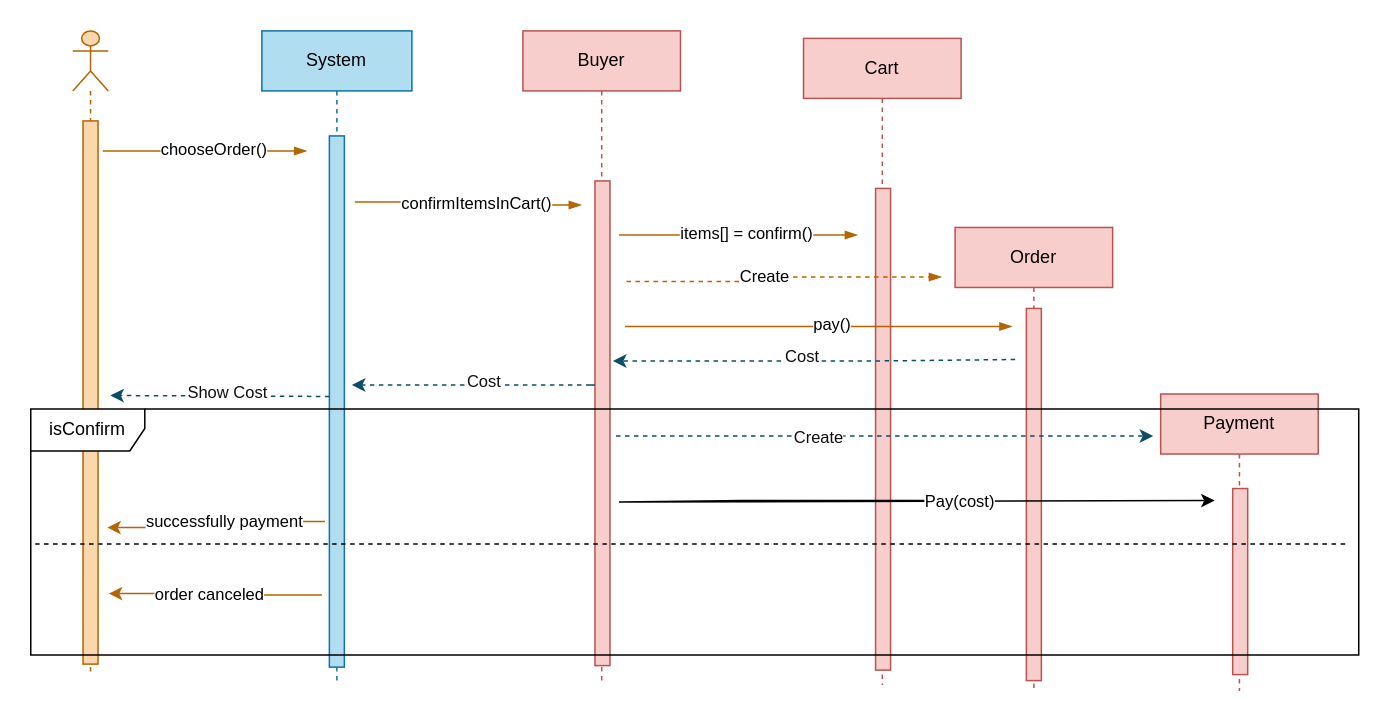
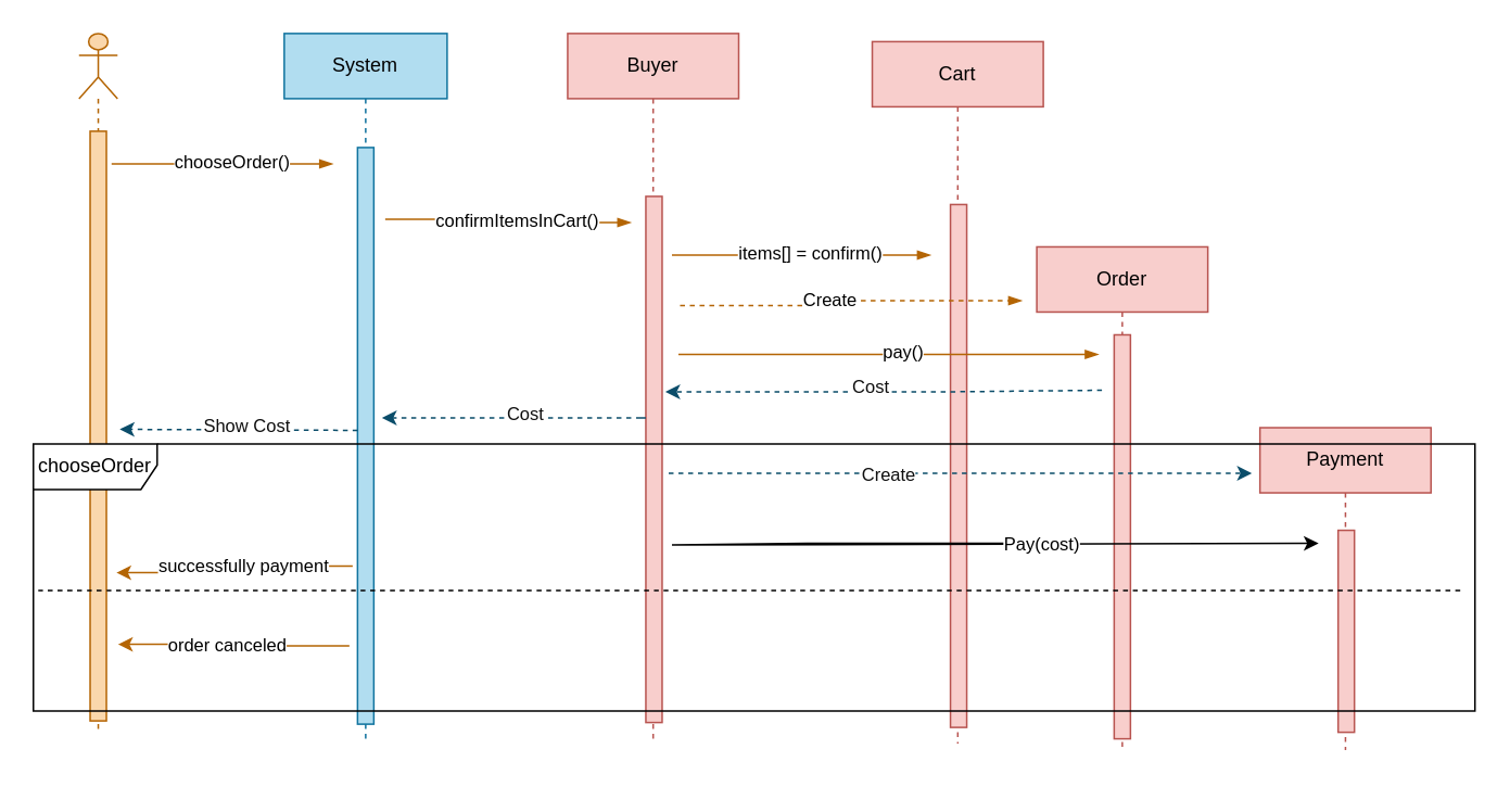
  <mxCell id="0" />
  <mxCell id="1" parent="0" />
  <mxCell id="2" value="" style="group" parent="1" vertex="1" connectable="0"><mxGeometry x="20" y="20" width="885" height="441" as="geometry" /></mxCell>
  <mxCell id="3" value="" style="shape=umlLifeline;perimeter=lifelinePerimeter;whiteSpace=wrap;html=1;container=1;dropTarget=0;collapsible=0;recursiveResize=0;outlineConnect=0;portConstraint=eastwest;newEdgeStyle={&quot;edgeStyle&quot;:&quot;elbowEdgeStyle&quot;,&quot;elbow&quot;:&quot;vertical&quot;,&quot;curved&quot;:0,&quot;rounded&quot;:0};participant=umlActor;fillColor=#fad7ac;strokeColor=#b46504;" parent="2" vertex="1"><mxGeometry x="28" width="23.67" height="430" as="geometry" /></mxCell>
  <mxCell id="4" value="" style="html=1;points=[];perimeter=orthogonalPerimeter;outlineConnect=0;targetShapes=umlLifeline;portConstraint=eastwest;newEdgeStyle={&quot;edgeStyle&quot;:&quot;elbowEdgeStyle&quot;,&quot;elbow&quot;:&quot;vertical&quot;,&quot;curved&quot;:0,&quot;rounded&quot;:0};fillColor=#fad7ac;strokeColor=#b46504;" parent="3" vertex="1"><mxGeometry x="6.83" y="60" width="10" height="362" as="geometry" /></mxCell>
  <mxCell id="5" value="System" style="shape=umlLifeline;perimeter=lifelinePerimeter;whiteSpace=wrap;html=1;container=1;dropTarget=0;collapsible=0;recursiveResize=0;outlineConnect=0;portConstraint=eastwest;newEdgeStyle={&quot;edgeStyle&quot;:&quot;elbowEdgeStyle&quot;,&quot;elbow&quot;:&quot;vertical&quot;,&quot;curved&quot;:0,&quot;rounded&quot;:0};fillColor=#b1ddf0;strokeColor=#10739e;" parent="2" vertex="1"><mxGeometry x="154" width="100" height="434" as="geometry" /></mxCell>
  <mxCell id="6" value="" style="html=1;points=[];perimeter=orthogonalPerimeter;outlineConnect=0;targetShapes=umlLifeline;portConstraint=eastwest;newEdgeStyle={&quot;edgeStyle&quot;:&quot;elbowEdgeStyle&quot;,&quot;elbow&quot;:&quot;vertical&quot;,&quot;curved&quot;:0,&quot;rounded&quot;:0};fillColor=#b1ddf0;strokeColor=#10739e;" parent="5" vertex="1"><mxGeometry x="45" y="70" width="10" height="354" as="geometry" /></mxCell>
  <mxCell id="7" value="Buyer" style="shape=umlLifeline;perimeter=lifelinePerimeter;whiteSpace=wrap;html=1;container=1;dropTarget=0;collapsible=0;recursiveResize=0;outlineConnect=0;portConstraint=eastwest;newEdgeStyle={&quot;edgeStyle&quot;:&quot;elbowEdgeStyle&quot;,&quot;elbow&quot;:&quot;vertical&quot;,&quot;curved&quot;:0,&quot;rounded&quot;:0};fillColor=#f8cecc;strokeColor=#b85450;movable=1;resizable=1;rotatable=1;deletable=1;editable=1;locked=0;connectable=1;" parent="2" vertex="1"><mxGeometry x="328" width="105" height="434" as="geometry" /></mxCell>
  <mxCell id="8" value="" style="html=1;points=[];perimeter=orthogonalPerimeter;outlineConnect=0;targetShapes=umlLifeline;portConstraint=eastwest;newEdgeStyle={&quot;edgeStyle&quot;:&quot;elbowEdgeStyle&quot;,&quot;elbow&quot;:&quot;vertical&quot;,&quot;curved&quot;:0,&quot;rounded&quot;:0};fillColor=#f8cecc;strokeColor=#b85450;" parent="7" vertex="1"><mxGeometry x="48" y="100" width="10" height="323" as="geometry" /></mxCell>
  <mxCell id="9" value="" style="edgeStyle=elbowEdgeStyle;fontSize=12;html=1;endArrow=blockThin;endFill=1;rounded=0;fillColor=#fad7ac;strokeColor=#b46504;" parent="2" edge="1"><mxGeometry width="160" relative="1" as="geometry"><mxPoint x="48" y="80" as="sourcePoint" /><mxPoint x="184" y="80" as="targetPoint" /></mxGeometry></mxCell>
  <mxCell id="10" value="chooseOrder()" style="edgeLabel;html=1;align=center;verticalAlign=middle;resizable=0;points=[];" parent="9" vertex="1" connectable="0"><mxGeometry x="0.076" y="2" relative="1" as="geometry"><mxPoint as="offset" /></mxGeometry></mxCell>
  <mxCell id="11" value="" style="edgeStyle=elbowEdgeStyle;fontSize=12;html=1;endArrow=blockThin;endFill=1;rounded=0;fillColor=#fad7ac;strokeColor=#b46504;" parent="2" edge="1"><mxGeometry width="160" relative="1" as="geometry"><mxPoint x="216" y="114" as="sourcePoint" /><mxPoint x="367" y="116" as="targetPoint" /></mxGeometry></mxCell>
  <mxCell id="12" value="confirmItemsInCart()" style="edgeLabel;html=1;align=center;verticalAlign=middle;resizable=0;points=[];" parent="11" vertex="1" connectable="0"><mxGeometry x="0.076" y="2" relative="1" as="geometry"><mxPoint as="offset" /></mxGeometry></mxCell>
  <mxCell id="13" value="Cart" style="shape=umlLifeline;perimeter=lifelinePerimeter;whiteSpace=wrap;html=1;container=1;dropTarget=0;collapsible=0;recursiveResize=0;outlineConnect=0;portConstraint=eastwest;newEdgeStyle={&quot;edgeStyle&quot;:&quot;elbowEdgeStyle&quot;,&quot;elbow&quot;:&quot;vertical&quot;,&quot;curved&quot;:0,&quot;rounded&quot;:0};fillColor=#f8cecc;strokeColor=#b85450;movable=1;resizable=1;rotatable=1;deletable=1;editable=1;locked=0;connectable=1;" parent="2" vertex="1"><mxGeometry x="515" y="5" width="105" height="431" as="geometry" /></mxCell>
  <mxCell id="14" value="" style="html=1;points=[];perimeter=orthogonalPerimeter;outlineConnect=0;targetShapes=umlLifeline;portConstraint=eastwest;newEdgeStyle={&quot;edgeStyle&quot;:&quot;elbowEdgeStyle&quot;,&quot;elbow&quot;:&quot;vertical&quot;,&quot;curved&quot;:0,&quot;rounded&quot;:0};fillColor=#f8cecc;strokeColor=#b85450;movable=1;resizable=1;rotatable=1;deletable=1;editable=1;locked=0;connectable=1;" parent="13" vertex="1"><mxGeometry x="48" y="100" width="10" height="321" as="geometry" /></mxCell>
  <mxCell id="15" value="" style="edgeStyle=elbowEdgeStyle;fontSize=12;html=1;endArrow=blockThin;endFill=1;rounded=0;fillColor=#fad7ac;strokeColor=#b46504;" parent="2" edge="1"><mxGeometry width="160" relative="1" as="geometry"><mxPoint x="392" y="136" as="sourcePoint" /><mxPoint x="551" y="136" as="targetPoint" /><Array as="points"><mxPoint x="419" y="49" /><mxPoint x="527" y="127" /></Array></mxGeometry></mxCell>
  <mxCell id="16" value="items[] = confirm()" style="edgeLabel;html=1;align=center;verticalAlign=middle;resizable=0;points=[];" parent="15" vertex="1" connectable="0"><mxGeometry x="0.076" y="2" relative="1" as="geometry"><mxPoint x="-2" as="offset" /></mxGeometry></mxCell>
  <mxCell id="17" value="Order" style="shape=umlLifeline;perimeter=lifelinePerimeter;whiteSpace=wrap;html=1;container=1;dropTarget=0;collapsible=0;recursiveResize=0;outlineConnect=0;portConstraint=eastwest;newEdgeStyle={&quot;edgeStyle&quot;:&quot;elbowEdgeStyle&quot;,&quot;elbow&quot;:&quot;vertical&quot;,&quot;curved&quot;:0,&quot;rounded&quot;:0};fillColor=#f8cecc;strokeColor=#b85450;movable=1;resizable=1;rotatable=1;deletable=1;editable=1;locked=0;connectable=1;" parent="2" vertex="1"><mxGeometry x="616" y="131" width="105" height="310" as="geometry" /></mxCell>
  <mxCell id="18" value="" style="html=1;points=[];perimeter=orthogonalPerimeter;outlineConnect=0;targetShapes=umlLifeline;portConstraint=eastwest;newEdgeStyle={&quot;edgeStyle&quot;:&quot;elbowEdgeStyle&quot;,&quot;elbow&quot;:&quot;vertical&quot;,&quot;curved&quot;:0,&quot;rounded&quot;:0};fillColor=#f8cecc;strokeColor=#b85450;movable=1;resizable=1;rotatable=1;deletable=1;editable=1;locked=0;connectable=1;" parent="17" vertex="1"><mxGeometry x="47.5" y="54" width="10" height="248" as="geometry" /></mxCell>
  <mxCell id="19" value="" style="edgeStyle=elbowEdgeStyle;fontSize=12;html=1;endArrow=blockThin;endFill=1;rounded=0;fillColor=#fad7ac;strokeColor=#b46504;dashed=1;" parent="2" edge="1"><mxGeometry width="160" relative="1" as="geometry"><mxPoint x="397" y="167" as="sourcePoint" /><mxPoint x="607" y="164" as="targetPoint" /><Array as="points" /></mxGeometry></mxCell>
  <mxCell id="20" value="Create" style="edgeLabel;html=1;align=center;verticalAlign=middle;resizable=0;points=[];" parent="19" vertex="1" connectable="0"><mxGeometry x="0.076" y="2" relative="1" as="geometry"><mxPoint x="-21" y="1" as="offset" /></mxGeometry></mxCell>
  <mxCell id="21" value="Payment" style="shape=umlLifeline;perimeter=lifelinePerimeter;whiteSpace=wrap;html=1;container=1;dropTarget=0;collapsible=0;recursiveResize=0;outlineConnect=0;portConstraint=eastwest;newEdgeStyle={&quot;edgeStyle&quot;:&quot;elbowEdgeStyle&quot;,&quot;elbow&quot;:&quot;vertical&quot;,&quot;curved&quot;:0,&quot;rounded&quot;:0};fillColor=#f8cecc;strokeColor=#b85450;movable=1;resizable=1;rotatable=1;deletable=1;editable=1;locked=0;connectable=1;" parent="2" vertex="1"><mxGeometry x="753" y="242" width="105" height="198" as="geometry" /></mxCell>
  <mxCell id="22" value="" style="html=1;points=[];perimeter=orthogonalPerimeter;outlineConnect=0;targetShapes=umlLifeline;portConstraint=eastwest;newEdgeStyle={&quot;edgeStyle&quot;:&quot;elbowEdgeStyle&quot;,&quot;elbow&quot;:&quot;vertical&quot;,&quot;curved&quot;:0,&quot;rounded&quot;:0};fillColor=#f8cecc;strokeColor=#b85450;movable=1;resizable=1;rotatable=1;deletable=1;editable=1;locked=0;connectable=1;" parent="21" vertex="1"><mxGeometry x="48" y="63" width="10" height="124" as="geometry" /></mxCell>
- <mxCell id="23" value="isConfirm" style="shape=umlFrame;whiteSpace=wrap;html=1;pointerEvents=0;width=76;height=28;movable=1;resizable=1;rotatable=1;deletable=1;editable=1;locked=0;connectable=1;" parent="2" vertex="1"><mxGeometry y="252" width="885" height="164" as="geometry" /></mxCell>
+ <mxCell id="23" value="chooseOrder" style="shape=umlFrame;whiteSpace=wrap;html=1;pointerEvents=0;width=76;height=28;movable=1;resizable=1;rotatable=1;deletable=1;editable=1;locked=0;connectable=1;" parent="2" vertex="1"><mxGeometry y="252" width="885" height="164" as="geometry" /></mxCell>
  <mxCell id="24" value="" style="edgeStyle=elbowEdgeStyle;fontSize=12;html=1;endArrow=none;endFill=0;rounded=0;fillColor=#fad7ac;strokeColor=#b46504;startArrow=classic;startFill=1;" parent="2" edge="1"><mxGeometry width="160" relative="1" as="geometry"><mxPoint x="52" y="375" as="sourcePoint" /><mxPoint x="194" y="376" as="targetPoint" /></mxGeometry></mxCell>
  <mxCell id="25" value="order canceled" style="edgeLabel;html=1;align=center;verticalAlign=middle;resizable=0;points=[];" parent="24" vertex="1" connectable="0"><mxGeometry x="0.076" y="2" relative="1" as="geometry"><mxPoint x="-10" y="1" as="offset" /></mxGeometry></mxCell>
  <mxCell id="26" value="" style="edgeStyle=elbowEdgeStyle;fontSize=12;html=1;endArrow=none;endFill=0;rounded=0;fillColor=#fad7ac;strokeColor=#b46504;startArrow=classic;startFill=1;" parent="2" edge="1"><mxGeometry width="160" relative="1" as="geometry"><mxPoint x="51" y="331" as="sourcePoint" /><mxPoint x="196" y="327" as="targetPoint" /></mxGeometry></mxCell>
  <mxCell id="27" value="successfully payment" style="edgeLabel;html=1;align=center;verticalAlign=middle;resizable=0;points=[];" parent="26" vertex="1" connectable="0"><mxGeometry x="0.076" y="2" relative="1" as="geometry"><mxPoint x="1" y="1" as="offset" /></mxGeometry></mxCell>
  <mxCell id="28" value="" style="edgeStyle=none;orthogonalLoop=1;jettySize=auto;html=1;rounded=0;endArrow=none;startSize=14;endSize=14;sourcePerimeterSpacing=8;targetPerimeterSpacing=8;curved=1;endFill=0;dashed=1;movable=1;resizable=1;rotatable=1;deletable=1;editable=1;locked=0;connectable=1;" parent="2" edge="1"><mxGeometry width="140" relative="1" as="geometry"><mxPoint x="3" y="342" as="sourcePoint" /><mxPoint x="878" y="342" as="targetPoint" /><Array as="points" /></mxGeometry></mxCell>
  <mxCell id="29" value="" style="endArrow=classic;html=1;rounded=0;strokeColor=#0B4D6A;dashed=1;fontColor=#1A1A1A;" parent="2" edge="1"><mxGeometry relative="1" as="geometry"><mxPoint x="390" y="270" as="sourcePoint" /><mxPoint x="748" y="270" as="targetPoint" /><Array as="points"><mxPoint x="626" y="270" /></Array></mxGeometry></mxCell>
  <mxCell id="30" value="Create" style="edgeLabel;html=1;align=center;verticalAlign=middle;resizable=0;points=[];fontColor=#0F0F0F;" parent="29" vertex="1" connectable="0"><mxGeometry x="-0.06" y="-3" relative="1" as="geometry"><mxPoint x="-34" y="-3" as="offset" /></mxGeometry></mxCell>
  <mxCell id="31" value="" style="endArrow=classic;html=1;rounded=0;strokeColor=#0B4D6A;dashed=1;fontColor=#1A1A1A;" parent="2" edge="1"><mxGeometry relative="1" as="geometry"><mxPoint x="656" y="219" as="sourcePoint" /><mxPoint x="388" y="220" as="targetPoint" /><Array as="points"><mxPoint x="561" y="220" /></Array></mxGeometry></mxCell>
  <mxCell id="32" value="Cost" style="edgeLabel;html=1;align=center;verticalAlign=middle;resizable=0;points=[];fontColor=#0F0F0F;" parent="31" vertex="1" connectable="0"><mxGeometry x="-0.06" y="-3" relative="1" as="geometry"><mxPoint x="-17" y="-1" as="offset" /></mxGeometry></mxCell>
  <mxCell id="33" value="" style="endArrow=classic;html=1;rounded=0;" parent="2" edge="1"><mxGeometry relative="1" as="geometry"><mxPoint x="635" y="313" as="sourcePoint" /><mxPoint x="789" y="313" as="targetPoint" /><Array as="points"><mxPoint x="475" y="313" /><mxPoint x="392" y="314" /></Array></mxGeometry></mxCell>
  <mxCell id="34" value="Pay(cost)" style="edgeLabel;resizable=0;html=1;align=center;verticalAlign=middle;" parent="33" connectable="0" vertex="1"><mxGeometry relative="1" as="geometry"><mxPoint x="150" as="offset" /></mxGeometry></mxCell>
  <mxCell id="35" value="" style="endArrow=classic;html=1;rounded=0;strokeColor=#0B4D6A;dashed=1;fontColor=#1A1A1A;" parent="2" edge="1"><mxGeometry relative="1" as="geometry"><mxPoint x="373" y="236" as="sourcePoint" /><mxPoint x="214" y="236" as="targetPoint" /><Array as="points"><mxPoint x="376" y="236" /><mxPoint x="341" y="236" /></Array></mxGeometry></mxCell>
  <mxCell id="36" value="Cost" style="edgeLabel;html=1;align=center;verticalAlign=middle;resizable=0;points=[];fontColor=#0F0F0F;" parent="35" vertex="1" connectable="0"><mxGeometry x="-0.06" y="-3" relative="1" as="geometry"><mxPoint as="offset" /></mxGeometry></mxCell>
  <mxCell id="37" value="" style="endArrow=classic;html=1;rounded=0;strokeColor=#0B4D6A;dashed=1;fontColor=#1A1A1A;" parent="2" edge="1"><mxGeometry relative="1" as="geometry"><mxPoint x="199" y="243.62" as="sourcePoint" /><mxPoint x="53" y="243" as="targetPoint" /><Array as="points"><mxPoint x="195" y="243.62" /></Array></mxGeometry></mxCell>
  <mxCell id="38" value="Show Cost" style="edgeLabel;html=1;align=center;verticalAlign=middle;resizable=0;points=[];fontColor=#0F0F0F;" parent="37" vertex="1" connectable="0"><mxGeometry x="-0.06" y="-3" relative="1" as="geometry"><mxPoint as="offset" /></mxGeometry></mxCell>
  <mxCell id="39" value="" style="edgeStyle=elbowEdgeStyle;fontSize=12;html=1;endArrow=blockThin;endFill=1;rounded=0;fillColor=#fad7ac;strokeColor=#b46504;" parent="2" edge="1"><mxGeometry width="160" relative="1" as="geometry"><mxPoint x="396" y="197" as="sourcePoint" /><mxPoint x="654" y="197" as="targetPoint" /><Array as="points"><mxPoint x="429" y="105" /><mxPoint x="537" y="183" /></Array></mxGeometry></mxCell>
  <mxCell id="40" value="pay()" style="edgeLabel;html=1;align=center;verticalAlign=middle;resizable=0;points=[];" parent="39" vertex="1" connectable="0"><mxGeometry x="0.076" y="2" relative="1" as="geometry"><mxPoint x="-2" as="offset" /></mxGeometry></mxCell>
